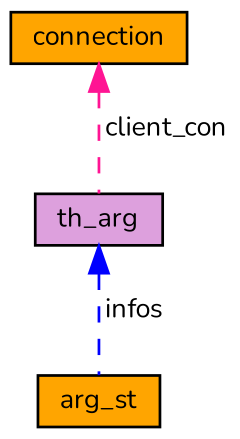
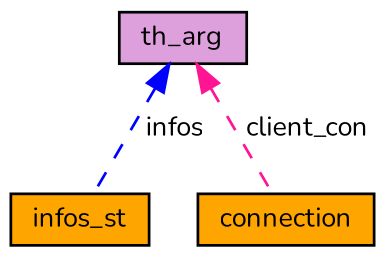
  digraph {
    fontname=Nunito
    node [color=black fillcolor=orange fontname=Nunito fontsize=10 shape=record style=filled]
    edge [dir=back fontname=Nunito fontsize=10 labelfontname=Helvetica labelfontsize=10 style=dashed]
    n1 [fillcolor=plum fontcolor=black height=0.2 label=th_arg width=0.4]
-   n2 [height=0.2 label=arg_st width=0.4]
+   n2 [height=0.2 label=infos_st width=0.4]
    n3 [height=0.2 label=connection width=0.4]
    n1 -> n2 [color=blue label=" infos"]
-   n3 -> n1 [color=deeppink label=" client_con"]
+   n1 -> n3 [color=deeppink label=" client_con"]
  }
